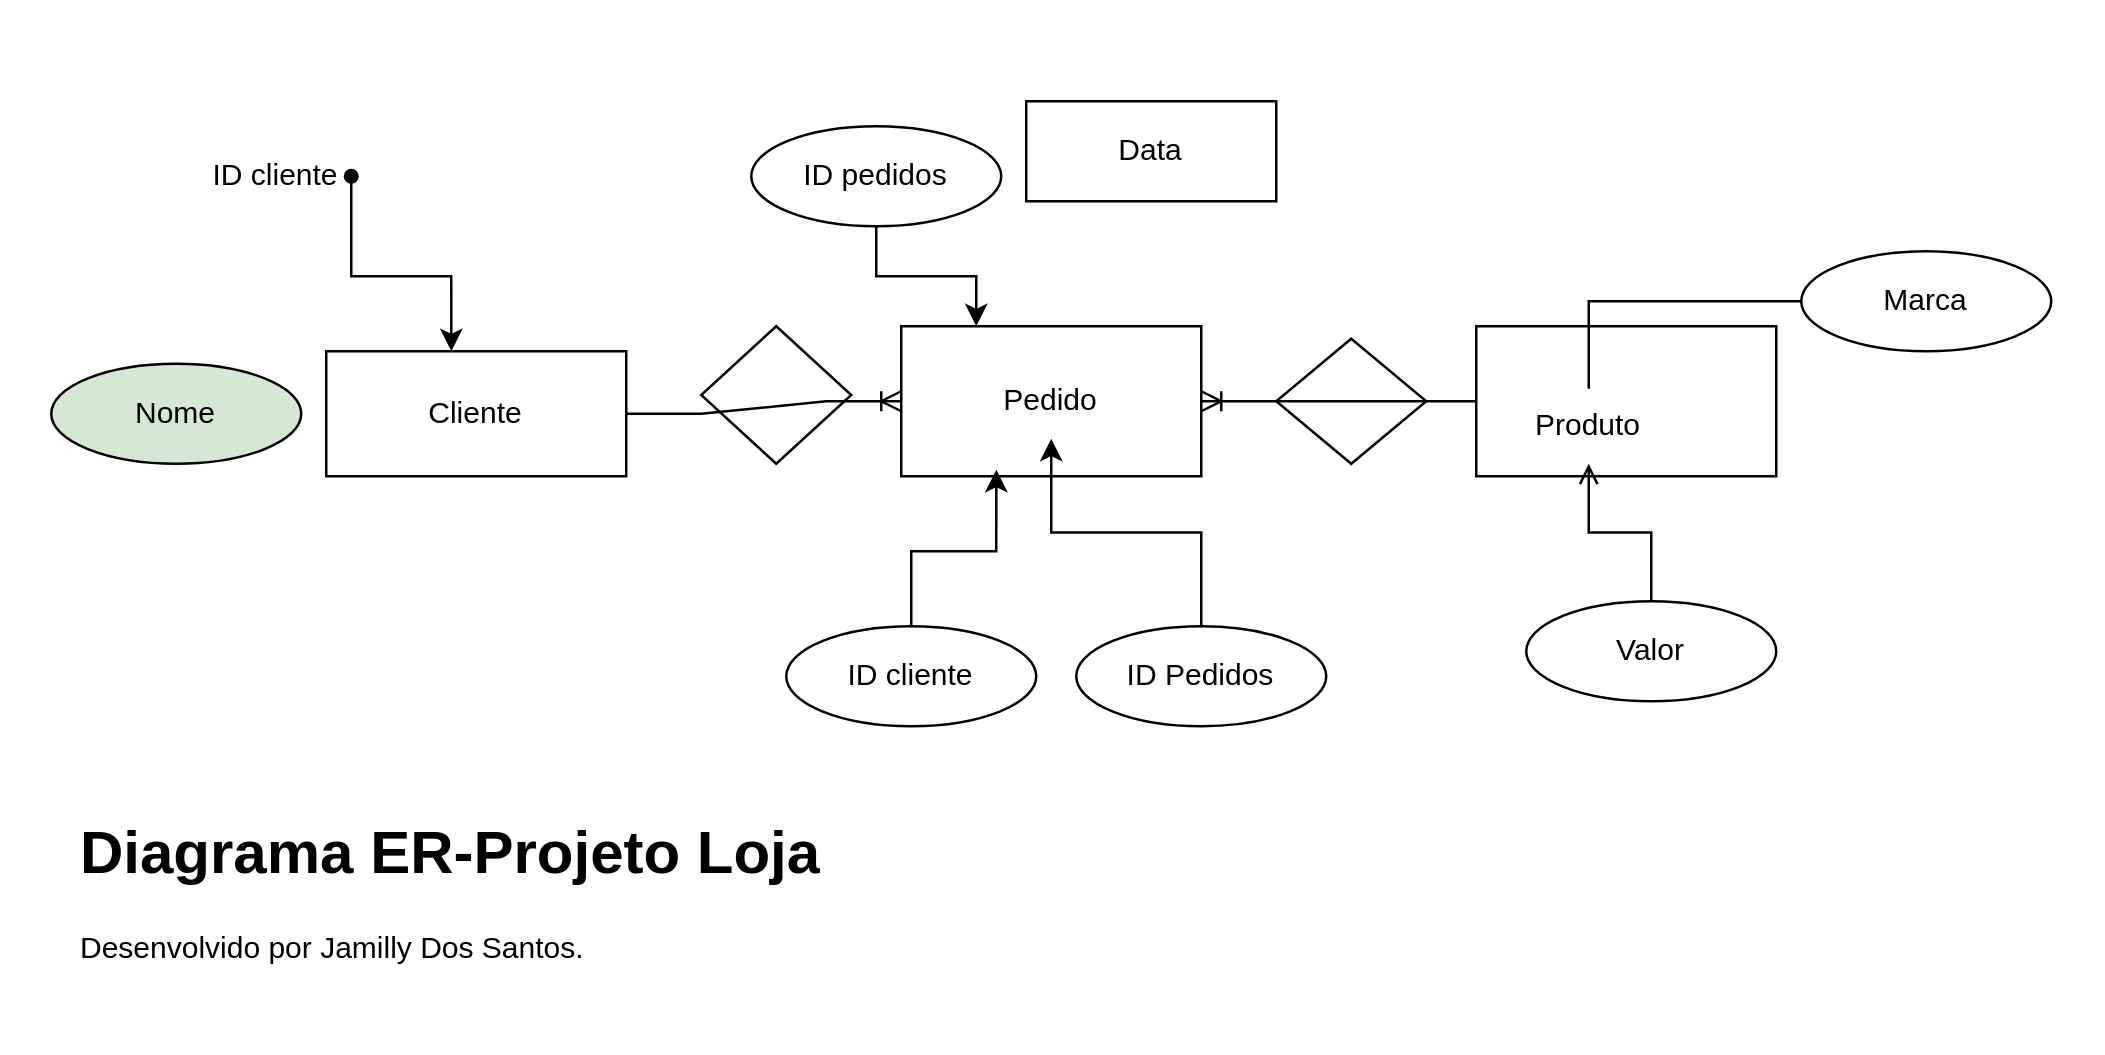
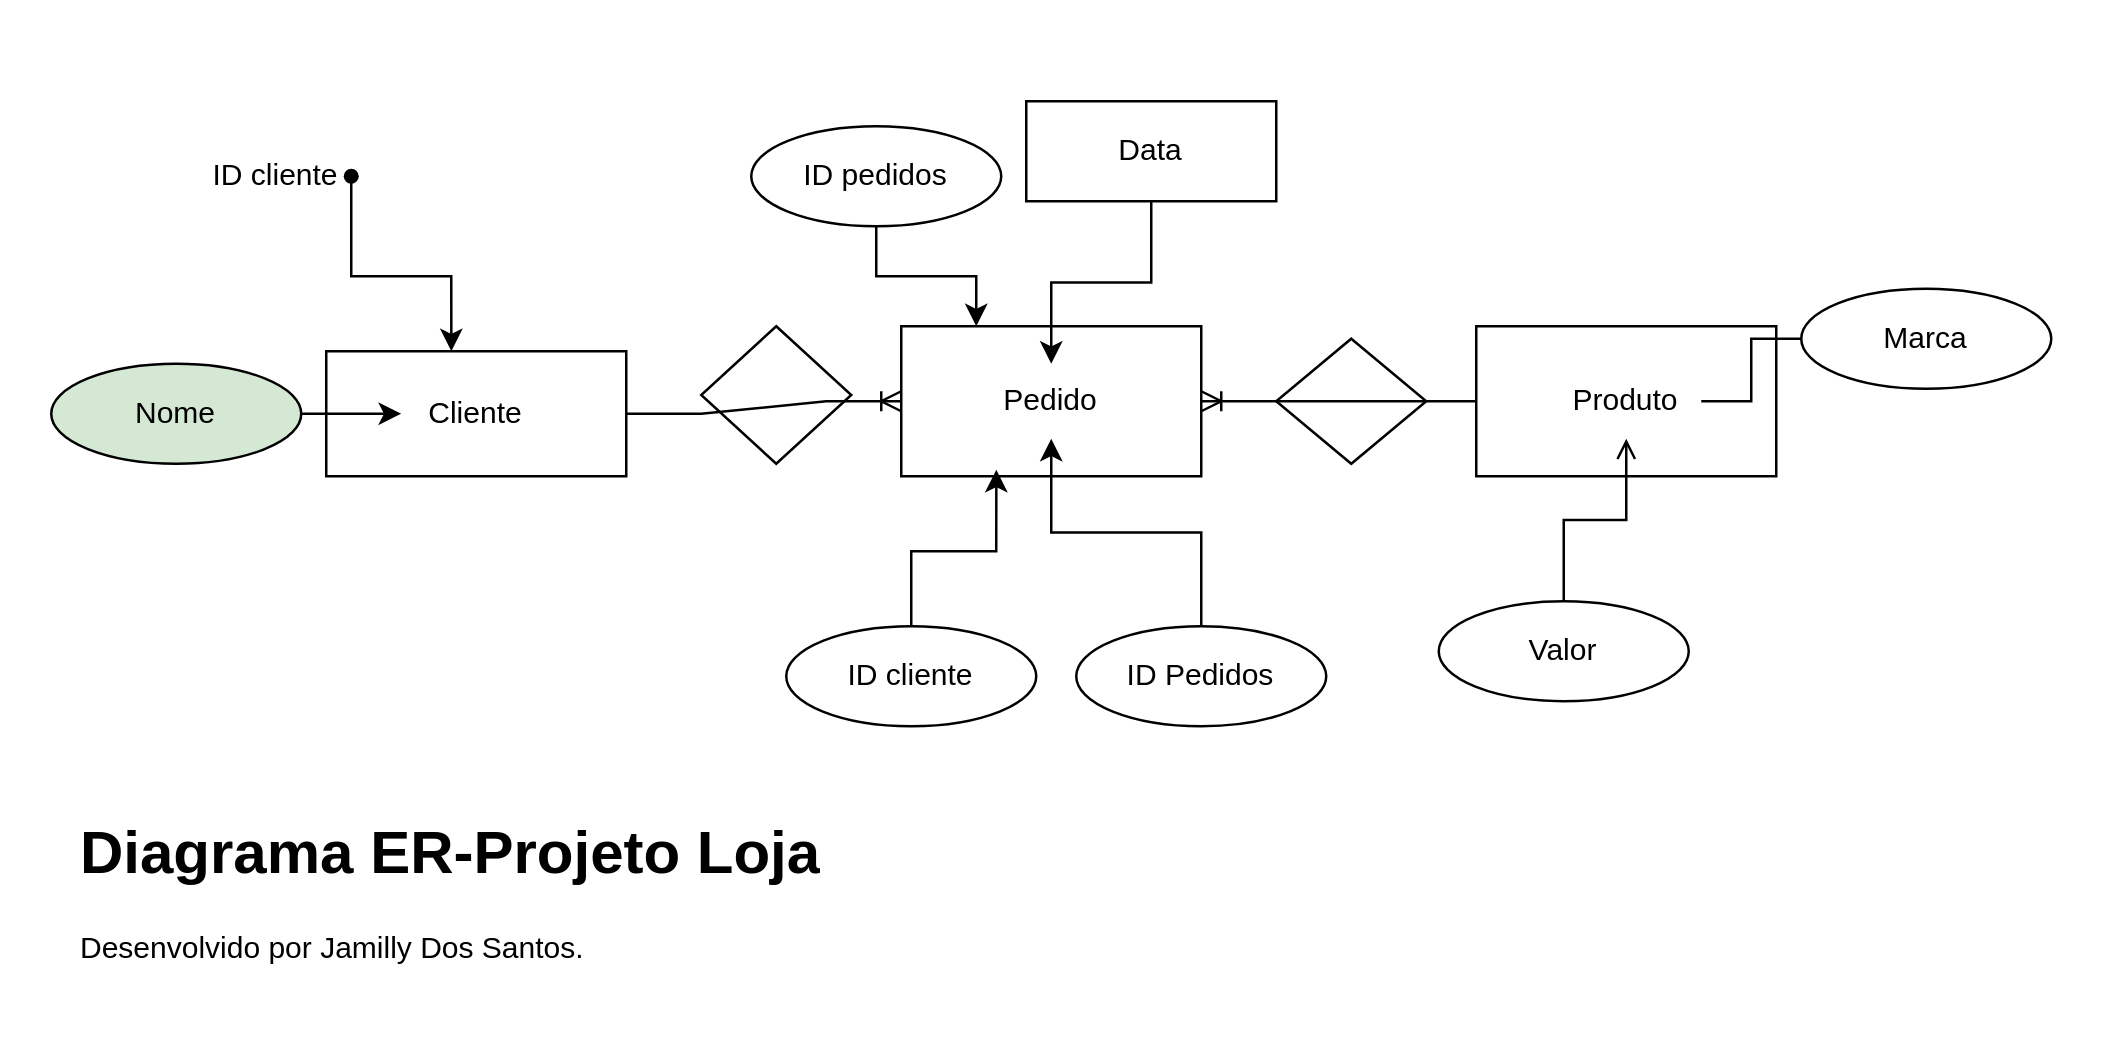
  <mxCell id="0" />
  <mxCell id="1" parent="0" />
  <mxCell id="2" value="" style="rounded=0;whiteSpace=wrap;html=1;" vertex="1" parent="1"><mxGeometry x="130" y="140" width="120" height="50" as="geometry" /></mxCell>
  <mxCell id="3" value="" style="rounded=0;whiteSpace=wrap;html=1;" vertex="1" parent="1"><mxGeometry x="360" y="130" width="120" height="60" as="geometry" /></mxCell>
  <mxCell id="4" value="" style="rhombus;whiteSpace=wrap;html=1;" vertex="1" parent="1"><mxGeometry x="510" y="135" width="60" height="50" as="geometry" /></mxCell>
  <mxCell id="5" value="" style="rounded=0;whiteSpace=wrap;html=1;" vertex="1" parent="1"><mxGeometry x="590" y="130" width="120" height="60" as="geometry" /></mxCell>
  <mxCell id="6" value="Cliente" style="text;html=1;align=center;verticalAlign=middle;whiteSpace=wrap;rounded=0;" vertex="1" parent="1"><mxGeometry x="160" y="150" width="60" height="30" as="geometry" /></mxCell>
  <mxCell id="7" value="Pedido" style="text;html=1;align=center;verticalAlign=middle;whiteSpace=wrap;rounded=0;" vertex="1" parent="1"><mxGeometry x="390" y="145" width="60" height="30" as="geometry" /></mxCell>
- <mxCell id="8" value="Produto" style="text;html=1;align=center;verticalAlign=middle;whiteSpace=wrap;rounded=0;" vertex="1" parent="1"><mxGeometry x="605" y="155" width="60" height="30" as="geometry" /></mxCell>
+ <mxCell id="8" value="Produto" style="text;html=1;align=center;verticalAlign=middle;whiteSpace=wrap;rounded=0;" vertex="1" parent="1"><mxGeometry x="620" y="145" width="60" height="30" as="geometry" /></mxCell>
+ <mxCell id="9" value="" style="edgeStyle=orthogonalEdgeStyle;rounded=0;orthogonalLoop=1;jettySize=auto;html=1;" edge="1" parent="1" source="10" target="6"><mxGeometry relative="1" as="geometry" /></mxCell>
  <mxCell id="10" value="Nome" style="ellipse;whiteSpace=wrap;html=1;align=center;fillColor=#d5e8d4;" vertex="1" parent="1"><mxGeometry x="20" y="145" width="100" height="40" as="geometry" /></mxCell>
  <mxCell id="11" value="ID cliente" style="text;html=1;align=center;verticalAlign=middle;whiteSpace=wrap;rounded=0;" vertex="1" parent="1"><mxGeometry x="80" y="55" width="60" height="30" as="geometry" /></mxCell>
  <mxCell id="12" value="" style="edgeStyle=orthogonalEdgeStyle;rounded=0;orthogonalLoop=1;jettySize=auto;html=1;entryX=0.317;entryY=0.956;entryDx=0;entryDy=0;entryPerimeter=0;" edge="1" parent="1" source="13" target="3"><mxGeometry relative="1" as="geometry" /></mxCell>
  <mxCell id="13" value="ID cliente" style="ellipse;whiteSpace=wrap;html=1;align=center;" vertex="1" parent="1"><mxGeometry x="314" y="250" width="100" height="40" as="geometry" /></mxCell>
  <mxCell id="14" value="" style="edgeStyle=orthogonalEdgeStyle;rounded=0;orthogonalLoop=1;jettySize=auto;html=1;" edge="1" parent="1" source="15" target="7"><mxGeometry relative="1" as="geometry" /></mxCell>
  <mxCell id="15" value="ID Pedidos" style="ellipse;whiteSpace=wrap;html=1;align=center;" vertex="1" parent="1"><mxGeometry x="430" y="250" width="100" height="40" as="geometry" /></mxCell>
  <mxCell id="16" value="" style="edgeStyle=orthogonalEdgeStyle;rounded=0;orthogonalLoop=1;jettySize=auto;html=1;entryX=0.25;entryY=0;entryDx=0;entryDy=0;" edge="1" parent="1" source="17" target="3"><mxGeometry relative="1" as="geometry" /></mxCell>
  <mxCell id="17" value="ID pedidos" style="ellipse;whiteSpace=wrap;html=1;align=center;" vertex="1" parent="1"><mxGeometry x="300" y="50" width="100" height="40" as="geometry" /></mxCell>
+ <mxCell id="18" value="" style="edgeStyle=orthogonalEdgeStyle;rounded=0;orthogonalLoop=1;jettySize=auto;html=1;" edge="1" parent="1" source="19" target="7"><mxGeometry relative="1" as="geometry" /></mxCell>
  <mxCell id="19" value="Data" style="whiteSpace=wrap;html=1;align=center;rounded=0;" vertex="1" parent="1"><mxGeometry x="410" y="40" width="100" height="40" as="geometry" /></mxCell>
  <mxCell id="20" value="" style="edgeStyle=orthogonalEdgeStyle;rounded=0;orthogonalLoop=1;jettySize=auto;html=1;endArrow=open;" edge="1" parent="1" source="21" target="8"><mxGeometry relative="1" as="geometry" /></mxCell>
- <mxCell id="21" value="Valor" style="ellipse;whiteSpace=wrap;html=1;align=center;" vertex="1" parent="1"><mxGeometry x="610" y="240" width="100" height="40" as="geometry" /></mxCell>
+ <mxCell id="21" value="Valor" style="ellipse;whiteSpace=wrap;html=1;align=center;" vertex="1" parent="1"><mxGeometry x="575" y="240" width="100" height="40" as="geometry" /></mxCell>
  <mxCell id="22" value="" style="edgeStyle=orthogonalEdgeStyle;rounded=0;orthogonalLoop=1;jettySize=auto;html=1;endArrow=none;" edge="1" parent="1" source="23" target="8"><mxGeometry relative="1" as="geometry" /></mxCell>
- <mxCell id="23" value="Marca" style="ellipse;whiteSpace=wrap;html=1;align=center;" vertex="1" parent="1"><mxGeometry x="720" y="100" width="100" height="40" as="geometry" /></mxCell>
+ <mxCell id="23" value="Marca" style="ellipse;whiteSpace=wrap;html=1;align=center;" vertex="1" parent="1"><mxGeometry x="720" y="115" width="100" height="40" as="geometry" /></mxCell>
  <mxCell id="24" value="" style="edgeStyle=orthogonalEdgeStyle;rounded=0;orthogonalLoop=1;jettySize=auto;html=1;entryX=0.417;entryY=0;entryDx=0;entryDy=0;entryPerimeter=0;" edge="1" parent="1" source="25" target="2"><mxGeometry relative="1" as="geometry"><mxPoint x="190" y="130" as="targetPoint" /></mxGeometry></mxCell>
  <mxCell id="25" value="" style="shape=waypoint;sketch=0;fillStyle=solid;size=6;pointerEvents=1;points=[];fillColor=none;resizable=0;rotatable=0;perimeter=centerPerimeter;snapToPoint=1;" vertex="1" parent="1"><mxGeometry x="130" y="60" width="20" height="20" as="geometry" /></mxCell>
  <mxCell id="26" value="" style="edgeStyle=entityRelationEdgeStyle;fontSize=12;html=1;endArrow=ERoneToMany;rounded=0;entryX=1;entryY=0.5;entryDx=0;entryDy=0;exitX=0;exitY=0.5;exitDx=0;exitDy=0;" edge="1" parent="1" source="5" target="3"><mxGeometry width="100" height="100" relative="1" as="geometry"><mxPoint x="500" y="225" as="sourcePoint" /><mxPoint x="600" y="135" as="targetPoint" /></mxGeometry></mxCell>
  <mxCell id="27" value="" style="rhombus;whiteSpace=wrap;html=1;" vertex="1" parent="1"><mxGeometry x="280" y="130" width="60" height="55" as="geometry" /></mxCell>
  <mxCell id="28" value="" style="edgeStyle=entityRelationEdgeStyle;fontSize=12;html=1;endArrow=ERoneToMany;rounded=0;entryX=0;entryY=0.5;entryDx=0;entryDy=0;exitX=1;exitY=0.5;exitDx=0;exitDy=0;" edge="1" parent="1" source="2" target="3"><mxGeometry width="100" height="100" relative="1" as="geometry"><mxPoint x="250" y="160" as="sourcePoint" /><mxPoint x="350" y="60" as="targetPoint" /><Array as="points"><mxPoint x="170" y="20" /></Array></mxGeometry></mxCell>
  <mxCell id="29" value="&lt;h1 style=&quot;margin-top: 0px;&quot;&gt;Diagrama ER-Projeto Loja&lt;/h1&gt;&lt;div&gt;Desenvolvido por Jamilly Dos Santos.&lt;/div&gt;" style="text;html=1;whiteSpace=wrap;overflow=hidden;rounded=0;" vertex="1" parent="1"><mxGeometry x="30" y="320" width="300" height="80" as="geometry" /></mxCell>
